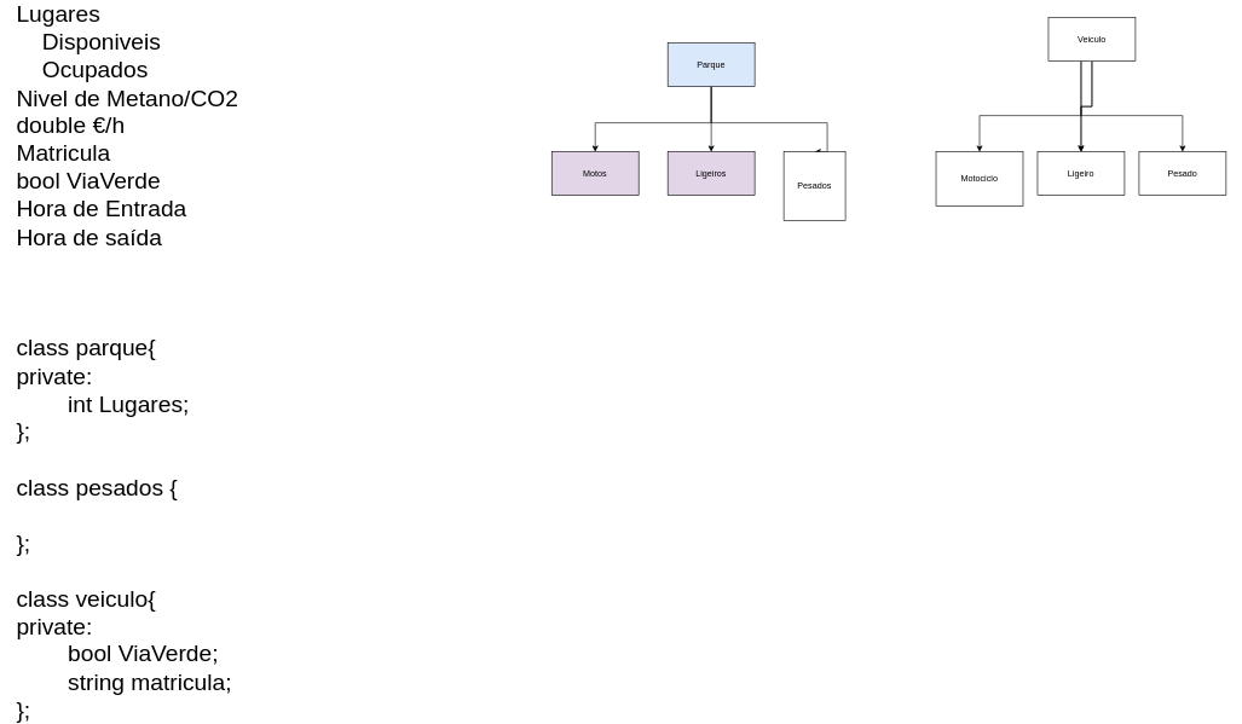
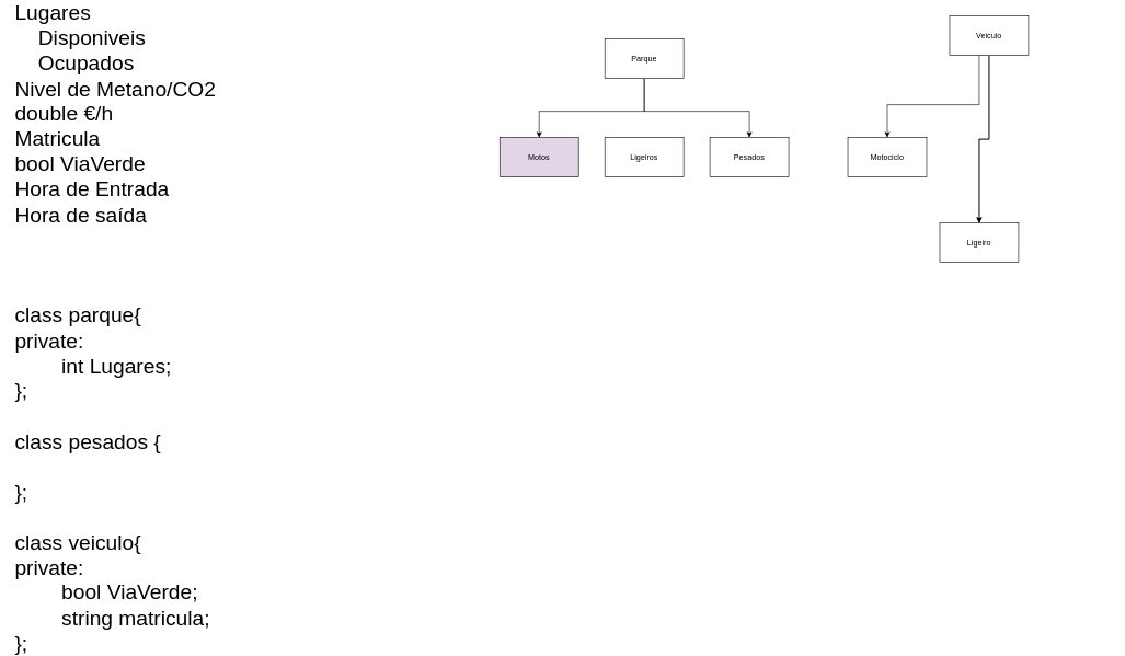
  <mxCell id="0" />
  <mxCell id="1" parent="0" />
  <mxCell id="2" value="&lt;font style=&quot;font-size: 32px;&quot;&gt;Lugares&lt;br&gt;&amp;nbsp; &amp;nbsp; Disponiveis&lt;br&gt;&amp;nbsp; &amp;nbsp; Ocupados&lt;br&gt;Nivel de Metano/CO2&lt;br&gt;double €/h&lt;br&gt;Matricula&lt;br&gt;bool ViaVerde&lt;br&gt;Hora de Entrada&lt;br&gt;Hora de saída&lt;br&gt;&lt;br&gt;&lt;br&gt;&lt;br&gt;class parque{&lt;/font&gt;&lt;div&gt;&lt;font style=&quot;font-size: 32px;&quot;&gt;private:&amp;nbsp;&lt;/font&gt;&lt;/div&gt;&lt;div&gt;&lt;font style=&quot;font-size: 32px;&quot;&gt;&lt;span style=&quot;white-space: pre;&quot;&gt;&#09;&lt;/span&gt;int Lugares;&lt;br&gt;&lt;/font&gt;&lt;/div&gt;&lt;div&gt;&lt;font style=&quot;font-size: 32px;&quot;&gt;};&lt;/font&gt;&lt;/div&gt;&lt;div&gt;&lt;font style=&quot;font-size: 32px;&quot;&gt;&lt;br&gt;&lt;/font&gt;&lt;/div&gt;&lt;div&gt;&lt;font style=&quot;font-size: 32px;&quot;&gt;class pesados {&lt;/font&gt;&lt;/div&gt;&lt;div&gt;&lt;font style=&quot;font-size: 32px;&quot;&gt;&lt;span style=&quot;white-space: pre;&quot;&gt;&#09;&lt;/span&gt;&lt;br&gt;&lt;/font&gt;&lt;/div&gt;&lt;div&gt;&lt;font style=&quot;font-size: 32px;&quot;&gt;};&lt;br&gt;&lt;br&gt;&lt;/font&gt;&lt;div&gt;&lt;font style=&quot;font-size: 32px;&quot;&gt;class veiculo{&lt;/font&gt;&lt;/div&gt;&lt;div&gt;&lt;span style=&quot;font-size: 32px;&quot;&gt;private:&lt;/span&gt;&lt;/div&gt;&lt;div&gt;&lt;span style=&quot;font-size: 32px;&quot;&gt;&lt;span style=&quot;white-space: pre;&quot;&gt;&#09;&lt;/span&gt;bool ViaVerde;&lt;br&gt;&lt;/span&gt;&lt;/div&gt;&lt;div&gt;&lt;span style=&quot;font-size: 32px;&quot;&gt;&lt;span style=&quot;white-space: pre;&quot;&gt;&#09;&lt;/span&gt;string matricula;&lt;br&gt;&lt;/span&gt;&lt;/div&gt;&lt;div&gt;&lt;span style=&quot;font-size: 32px; background-color: initial;&quot;&gt;};&lt;/span&gt;&lt;span style=&quot;font-size: 32px; background-color: initial; white-space: pre;&quot;&gt;&#09;&lt;/span&gt;&lt;br&gt;&lt;/div&gt;&lt;/div&gt;" style="text;html=1;align=left;verticalAlign=middle;whiteSpace=wrap;rounded=0;" parent="1" vertex="1"><mxGeometry x="20" y="95" width="490" height="800" as="geometry" /></mxCell>
  <mxCell id="3" value="" style="edgeStyle=orthogonalEdgeStyle;rounded=0;orthogonalLoop=1;jettySize=auto;html=1;entryX=0.5;entryY=0;entryDx=0;entryDy=0;" parent="1" source="6" target="7" edge="1"><mxGeometry relative="1" as="geometry"><Array as="points"><mxPoint x="980" y="165" /><mxPoint x="1140" y="165" /></Array></mxGeometry></mxCell>
- <mxCell id="4" value="" style="edgeStyle=orthogonalEdgeStyle;rounded=0;orthogonalLoop=1;jettySize=auto;html=1;" parent="1" source="6" target="8" edge="1"><mxGeometry relative="1" as="geometry" /></mxCell>
  <mxCell id="5" value="" style="edgeStyle=orthogonalEdgeStyle;rounded=0;orthogonalLoop=1;jettySize=auto;html=1;" parent="1" source="6" target="9" edge="1"><mxGeometry relative="1" as="geometry"><Array as="points"><mxPoint x="980" y="165" /><mxPoint x="820" y="165" /></Array></mxGeometry></mxCell>
- <mxCell id="6" value="Parque" style="rounded=0;whiteSpace=wrap;html=1;fillColor=#dae8fc;" parent="1" vertex="1"><mxGeometry x="920" y="55" width="120" height="60" as="geometry" /></mxCell>
- <mxCell id="7" value="Pesados" style="whiteSpace=wrap;html=1;rounded=0;" parent="1" vertex="1"><mxGeometry x="1080" y="205" width="85" height="95" as="geometry" /></mxCell>
- <mxCell id="8" value="Ligeiros" style="whiteSpace=wrap;html=1;rounded=0;fillColor=#e1d5e7;" parent="1" vertex="1"><mxGeometry x="920" y="205" width="120" height="60" as="geometry" /></mxCell>
+ <mxCell id="6" value="Parque" style="rounded=0;whiteSpace=wrap;html=1;" parent="1" vertex="1"><mxGeometry x="920" y="55" width="120" height="60" as="geometry" /></mxCell>
+ <mxCell id="7" value="Pesados" style="whiteSpace=wrap;html=1;rounded=0;" parent="1" vertex="1"><mxGeometry x="1080" y="205" width="120" height="60" as="geometry" /></mxCell>
+ <mxCell id="8" value="Ligeiros" style="whiteSpace=wrap;html=1;rounded=0;" parent="1" vertex="1"><mxGeometry x="920" y="205" width="120" height="60" as="geometry" /></mxCell>
  <mxCell id="9" value="Motos" style="whiteSpace=wrap;html=1;rounded=0;fillColor=#e1d5e7;" parent="1" vertex="1"><mxGeometry x="760" y="205" width="120" height="60" as="geometry" /></mxCell>
  <mxCell id="10" value="" style="edgeStyle=orthogonalEdgeStyle;rounded=0;orthogonalLoop=1;jettySize=auto;html=1;" parent="1" source="14" target="15" edge="1"><mxGeometry relative="1" as="geometry" /></mxCell>
  <mxCell id="11" value="" style="edgeStyle=orthogonalEdgeStyle;rounded=0;orthogonalLoop=1;jettySize=auto;html=1;" parent="1" source="14" target="15" edge="1"><mxGeometry relative="1" as="geometry" /></mxCell>
- <mxCell id="12" value="" style="edgeStyle=orthogonalEdgeStyle;rounded=0;orthogonalLoop=1;jettySize=auto;html=1;" parent="1" source="14" target="16" edge="1"><mxGeometry relative="1" as="geometry"><Array as="points"><mxPoint x="1490" y="155" /><mxPoint x="1630" y="155" /></Array></mxGeometry></mxCell>
  <mxCell id="13" style="edgeStyle=orthogonalEdgeStyle;rounded=0;orthogonalLoop=1;jettySize=auto;html=1;entryX=0.5;entryY=0;entryDx=0;entryDy=0;" parent="1" source="14" target="17" edge="1"><mxGeometry relative="1" as="geometry"><Array as="points"><mxPoint x="1490" y="155" /><mxPoint x="1350" y="155" /></Array></mxGeometry></mxCell>
  <mxCell id="14" value="Veiculo" style="rounded=0;whiteSpace=wrap;html=1;" parent="1" vertex="1"><mxGeometry x="1445" y="20" width="120" height="60" as="geometry" /></mxCell>
- <mxCell id="15" value="Ligeiro" style="whiteSpace=wrap;html=1;rounded=0;" parent="1" vertex="1"><mxGeometry x="1430" y="205" width="120" height="60" as="geometry" /></mxCell>
- <mxCell id="16" value="Pesado" style="whiteSpace=wrap;html=1;rounded=0;" parent="1" vertex="1"><mxGeometry x="1570" y="205" width="120" height="60" as="geometry" /></mxCell>
- <mxCell id="17" value="Motociclo" style="whiteSpace=wrap;html=1;rounded=0;" parent="1" vertex="1"><mxGeometry x="1290" y="205" width="120" height="75" as="geometry" /></mxCell>
+ <mxCell id="15" value="Ligeiro" style="whiteSpace=wrap;html=1;rounded=0;" parent="1" vertex="1"><mxGeometry x="1430" y="335" width="120" height="60" as="geometry" /></mxCell>
+ <mxCell id="17" value="Motociclo" style="whiteSpace=wrap;html=1;rounded=0;" parent="1" vertex="1"><mxGeometry x="1290" y="205" width="120" height="60" as="geometry" /></mxCell>
